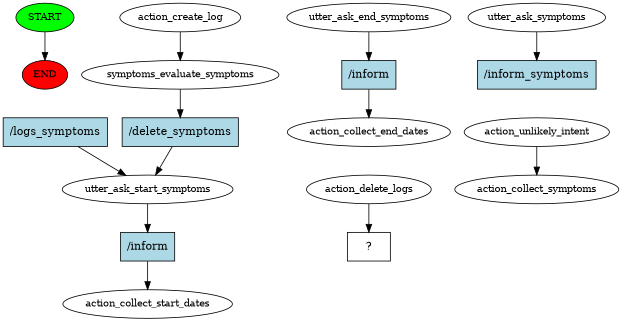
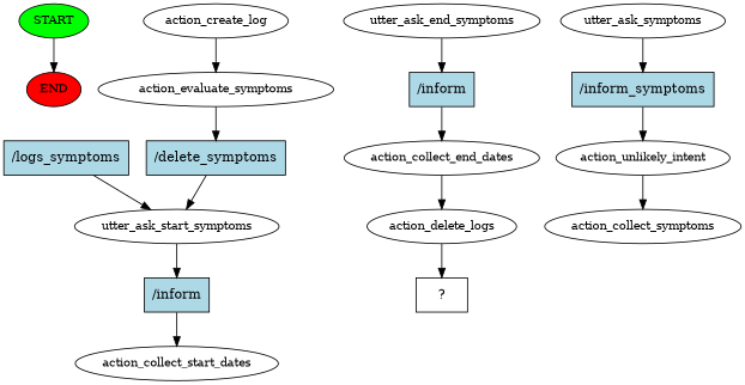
  digraph {
    node [fontsize=12]
    n1 [fillcolor=green label=START style=filled]
    n2 [fillcolor=red label=END style=filled]
    n3 [fillcolor=lightblue label="/logs_symptoms" shape=rect style=filled fontsize=""]
    n4 [label=utter_ask_start_symptoms]
    n5 [fillcolor=lightblue label="/inform" shape=rect style=filled fontsize=""]
    n6 [label=action_collect_start_dates]
    n7 [label=utter_ask_end_symptoms]
    n8 [fillcolor=lightblue label="/inform" shape=rect style=filled fontsize=""]
    n9 [label=action_collect_end_dates]
    n10 [label=action_delete_logs]
    n11 [label=utter_ask_symptoms]
    n12 [fillcolor=lightblue label="/inform_symptoms" shape=rect style=filled fontsize=""]
    n13 [label="  ?  " shape=rect fontsize=""]
    n14 [label=action_unlikely_intent]
    n15 [label=action_collect_symptoms]
    n16 [label=action_create_log]
-   n17 [label=symptoms_evaluate_symptoms]
+   n17 [label=action_evaluate_symptoms]
    n18 [fillcolor=lightblue label="/delete_symptoms" shape=rect style=filled fontsize=""]
    n1 -> n2
    n3 -> n4
    n4 -> n5
    n5 -> n6
    n7 -> n8
    n8 -> n9
+   n9 -> n10
    n10 -> n13
    n11 -> n12
+   n12 -> n14
    n14 -> n15
    n16 -> n17
    n17 -> n18
    n18 -> n4
  }
